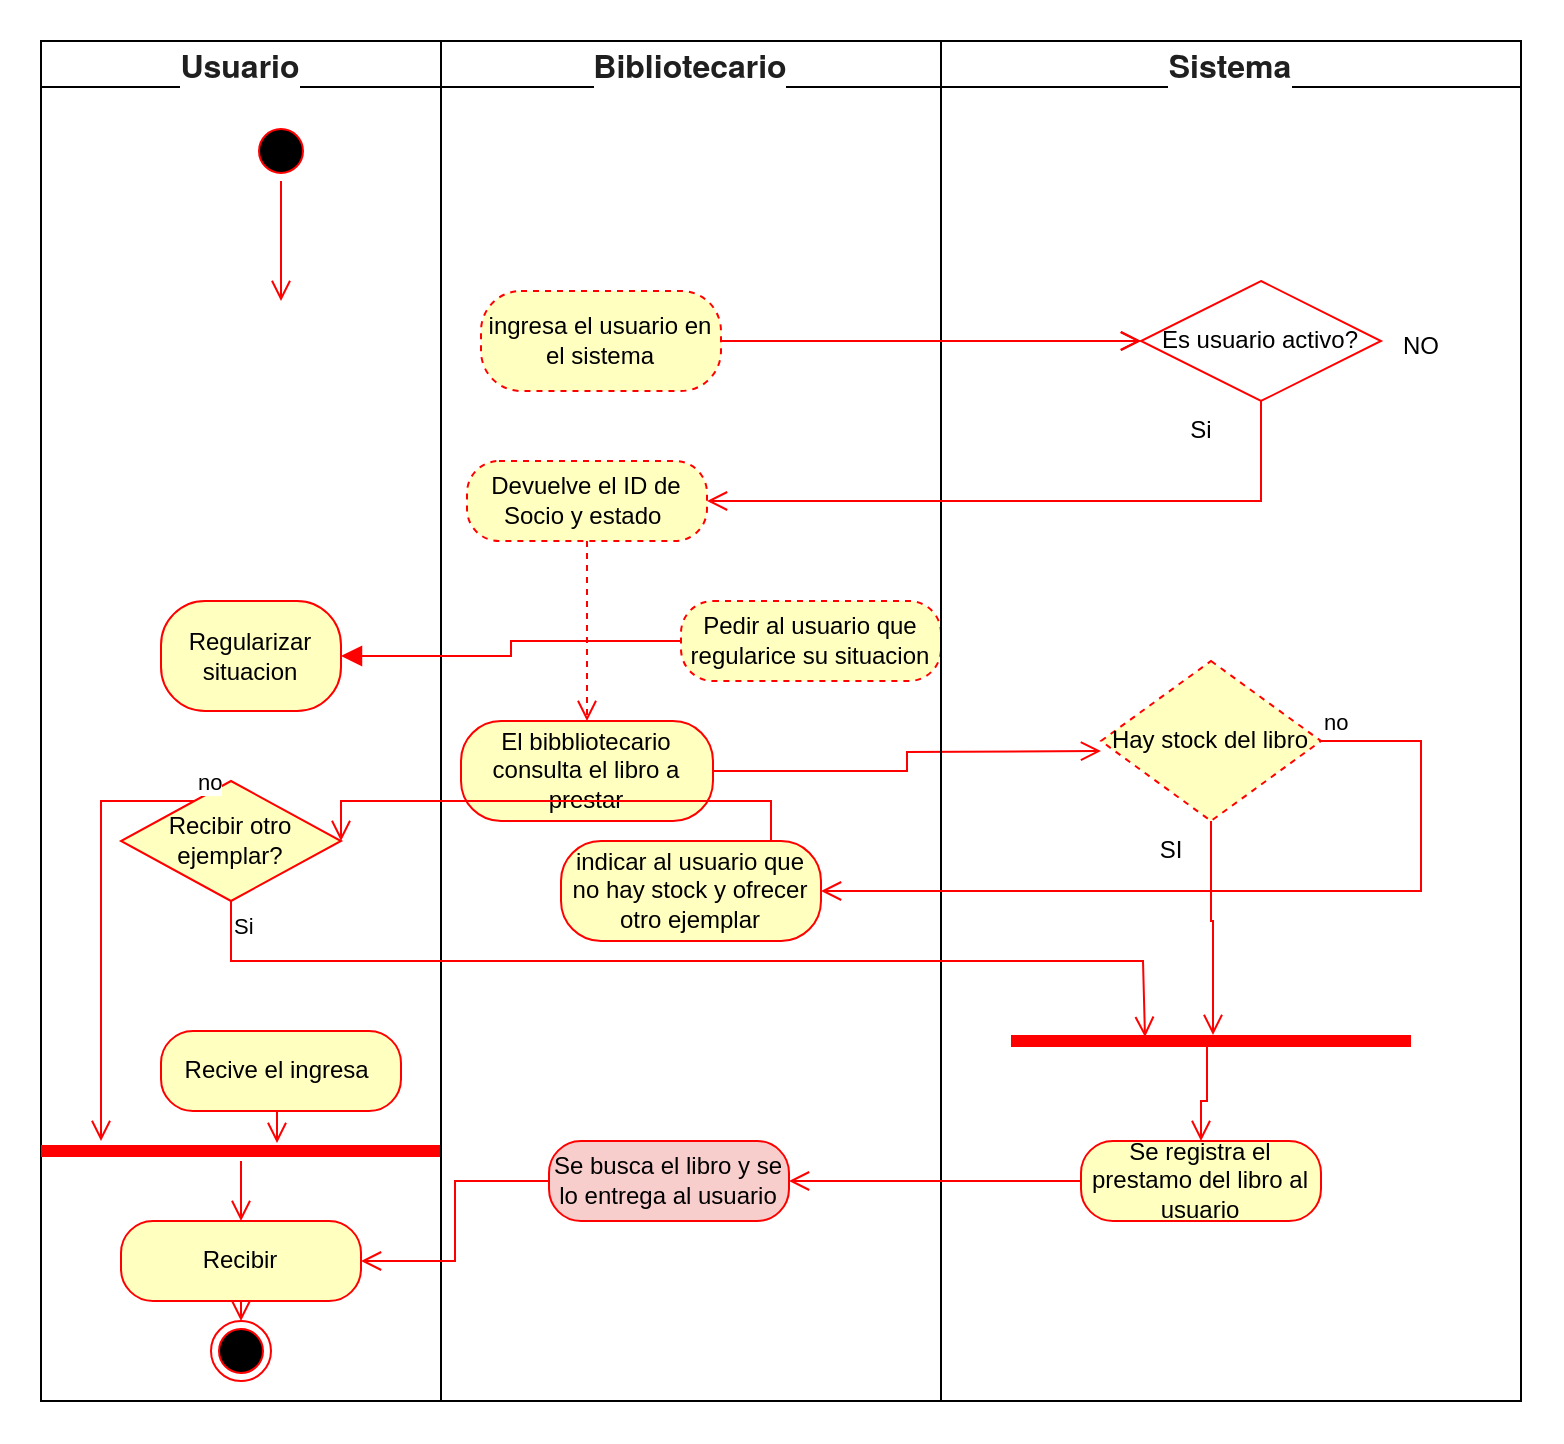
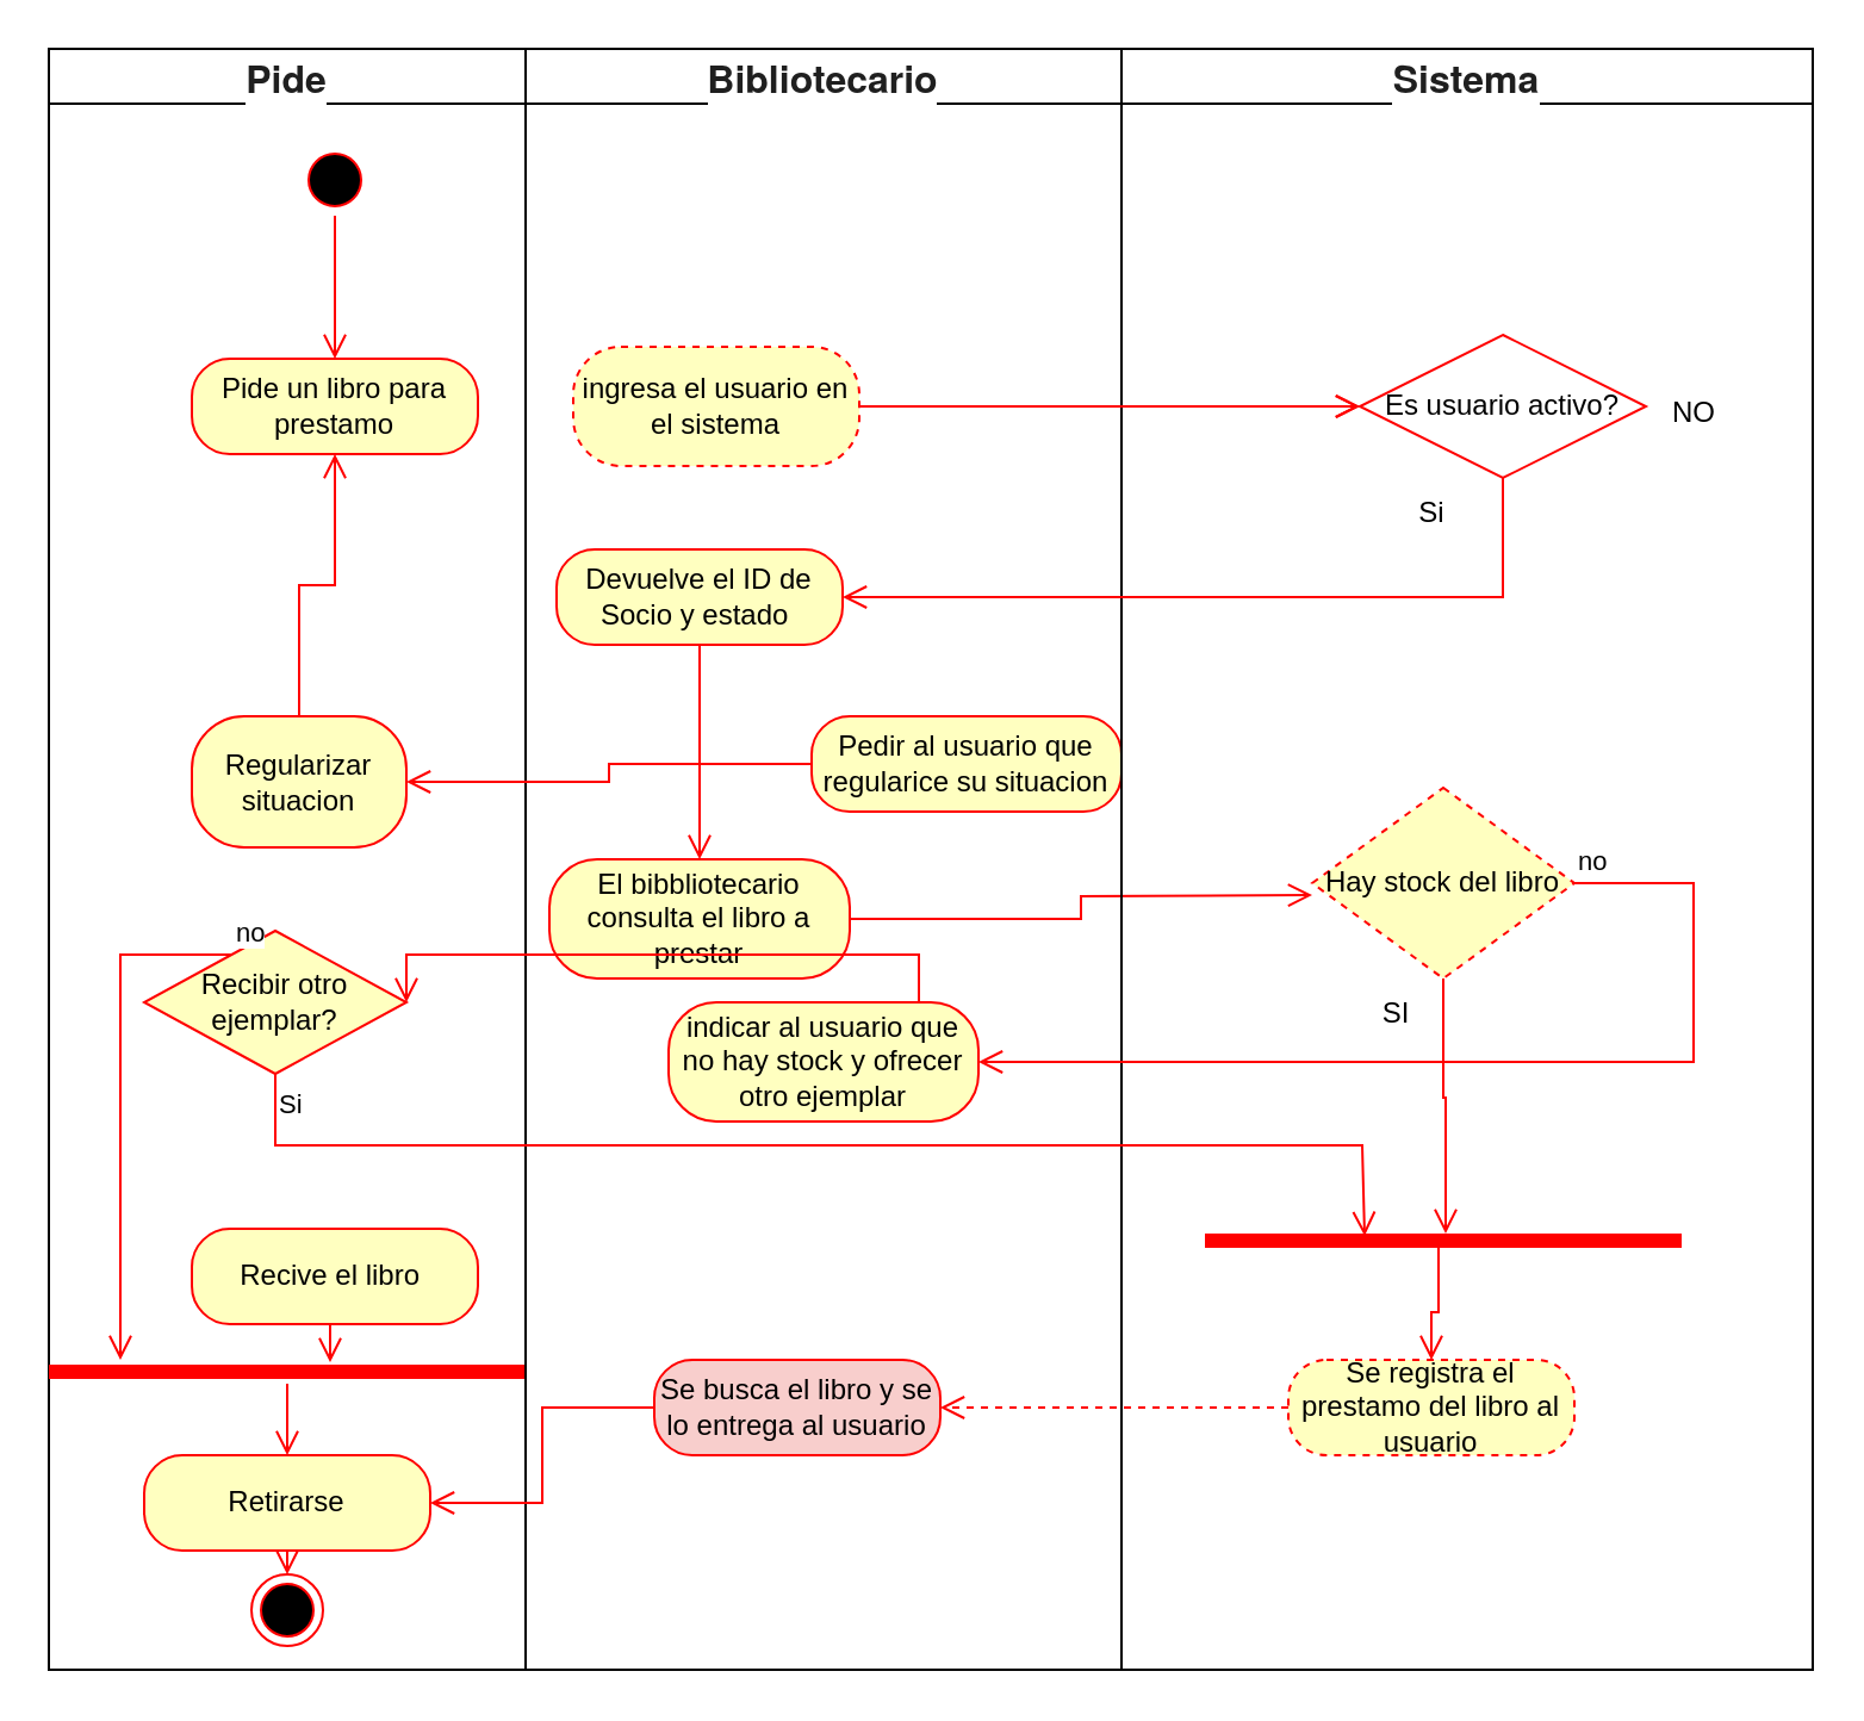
  <mxCell id="0" />
  <mxCell id="1" parent="0" />
- <mxCell id="2" value="&lt;span style=&quot;color: rgb(31, 31, 31); font-family: &amp;quot;Google Sans&amp;quot;, &amp;quot;Helvetica Neue&amp;quot;, sans-serif; font-size: 16px; text-align: left; background-color: rgb(255, 255, 255);&quot;&gt;Usuario&lt;/span&gt;" style="swimlane;whiteSpace=wrap;html=1;" parent="1" vertex="1"><mxGeometry x="20" y="20" width="200" height="680" as="geometry" /></mxCell>
+ <mxCell id="2" value="&lt;span style=&quot;color: rgb(31, 31, 31); font-family: &amp;quot;Google Sans&amp;quot;, &amp;quot;Helvetica Neue&amp;quot;, sans-serif; font-size: 16px; text-align: left; background-color: rgb(255, 255, 255);&quot;&gt;Pide&lt;/span&gt;" style="swimlane;whiteSpace=wrap;html=1;" parent="1" vertex="1"><mxGeometry x="20" y="20" width="200" height="680" as="geometry" /></mxCell>
  <mxCell id="3" value="" style="ellipse;html=1;shape=startState;fillColor=#000000;strokeColor=#ff0000;" parent="2" vertex="1"><mxGeometry x="105" y="40" width="30" height="30" as="geometry" /></mxCell>
  <mxCell id="4" value="" style="edgeStyle=orthogonalEdgeStyle;html=1;verticalAlign=bottom;endArrow=open;endSize=8;strokeColor=#ff0000;rounded=0;" parent="2" source="3" edge="1"><mxGeometry relative="1" as="geometry"><mxPoint x="120" y="130" as="targetPoint" /></mxGeometry></mxCell>
- <mxCell id="6" value="Recive el ingresa&amp;nbsp;" style="rounded=1;whiteSpace=wrap;html=1;arcSize=40;fontColor=#000000;fillColor=#ffffc0;strokeColor=#ff0000;" parent="2" vertex="1"><mxGeometry x="60" y="495" width="120" height="40" as="geometry" /></mxCell>
+ <mxCell id="5" value="Pide un libro para prestamo" style="rounded=1;whiteSpace=wrap;html=1;arcSize=40;fontColor=#000000;fillColor=#ffffc0;strokeColor=#ff0000;" parent="2" vertex="1"><mxGeometry x="60" y="130" width="120" height="40" as="geometry" /></mxCell>
+ <mxCell id="6" value="Recive el libro&amp;nbsp;" style="rounded=1;whiteSpace=wrap;html=1;arcSize=40;fontColor=#000000;fillColor=#ffffc0;strokeColor=#ff0000;" parent="2" vertex="1"><mxGeometry x="60" y="495" width="120" height="40" as="geometry" /></mxCell>
  <mxCell id="7" value="" style="ellipse;html=1;shape=endState;fillColor=#000000;strokeColor=#ff0000;" parent="2" vertex="1"><mxGeometry x="85" y="640" width="30" height="30" as="geometry" /></mxCell>
+ <mxCell id="8" style="edgeStyle=orthogonalEdgeStyle;rounded=0;orthogonalLoop=1;jettySize=auto;html=1;entryX=0.5;entryY=1;entryDx=0;entryDy=0;strokeColor=#ff0000;align=left;verticalAlign=top;fontFamily=Helvetica;fontSize=11;fontColor=default;labelBackgroundColor=default;endArrow=open;endSize=8;" parent="2" source="9" target="5" edge="1"><mxGeometry relative="1" as="geometry" /></mxCell>
  <mxCell id="9" value="Regularizar situacion" style="rounded=1;whiteSpace=wrap;html=1;arcSize=40;fontColor=#000000;fillColor=#ffffc0;strokeColor=#ff0000;" parent="2" vertex="1"><mxGeometry x="60" y="280" width="90" height="55" as="geometry" /></mxCell>
- <mxCell id="10" value="Recibir" style="rounded=1;whiteSpace=wrap;html=1;arcSize=40;fontColor=#000000;fillColor=#ffffc0;strokeColor=#ff0000;" parent="2" vertex="1"><mxGeometry x="40" y="590" width="120" height="40" as="geometry" /></mxCell>
+ <mxCell id="10" value="Retirarse" style="rounded=1;whiteSpace=wrap;html=1;arcSize=40;fontColor=#000000;fillColor=#ffffc0;strokeColor=#ff0000;" parent="2" vertex="1"><mxGeometry x="40" y="590" width="120" height="40" as="geometry" /></mxCell>
  <mxCell id="11" value="" style="edgeStyle=orthogonalEdgeStyle;html=1;verticalAlign=bottom;endArrow=open;endSize=8;strokeColor=#ff0000;rounded=0;" parent="2" source="10" edge="1"><mxGeometry relative="1" as="geometry"><mxPoint x="100" y="640" as="targetPoint" /></mxGeometry></mxCell>
  <mxCell id="12" value="" style="shape=line;html=1;strokeWidth=6;strokeColor=#ff0000;" parent="2" vertex="1"><mxGeometry y="550" width="200" height="10" as="geometry" /></mxCell>
  <mxCell id="13" value="" style="edgeStyle=orthogonalEdgeStyle;html=1;verticalAlign=bottom;endArrow=open;endSize=8;strokeColor=#ff0000;rounded=0;entryX=0.5;entryY=0;entryDx=0;entryDy=0;" parent="2" source="12" target="10" edge="1"><mxGeometry relative="1" as="geometry"><mxPoint x="100" y="552" as="targetPoint" /></mxGeometry></mxCell>
  <mxCell id="14" value="Recibir otro ejemplar?" style="rhombus;whiteSpace=wrap;html=1;fontColor=#000000;fillColor=#ffffc0;strokeColor=#ff0000;" parent="2" vertex="1"><mxGeometry x="40" y="370" width="110" height="60" as="geometry" /></mxCell>
  <mxCell id="15" value="no" style="edgeStyle=orthogonalEdgeStyle;html=1;align=left;verticalAlign=bottom;endArrow=open;endSize=8;strokeColor=#ff0000;rounded=0;" parent="2" source="14" target="12" edge="1"><mxGeometry x="-1" relative="1" as="geometry"><mxPoint x="20" y="510" as="targetPoint" /><Array as="points"><mxPoint x="30" y="380" /></Array></mxGeometry></mxCell>
  <mxCell id="16" style="edgeStyle=orthogonalEdgeStyle;rounded=0;orthogonalLoop=1;jettySize=auto;html=1;exitX=0.5;exitY=1;exitDx=0;exitDy=0;entryX=0.59;entryY=0.1;entryDx=0;entryDy=0;entryPerimeter=0;strokeColor=#ff0000;align=left;verticalAlign=top;fontFamily=Helvetica;fontSize=11;fontColor=default;labelBackgroundColor=default;endArrow=open;endSize=8;" parent="2" source="6" target="12" edge="1"><mxGeometry relative="1" as="geometry" /></mxCell>
  <mxCell id="17" value="&lt;span style=&quot;color: rgb(31, 31, 31); font-family: &amp;quot;Google Sans&amp;quot;, &amp;quot;Helvetica Neue&amp;quot;, sans-serif; font-size: 16px; text-align: left; background-color: rgb(255, 255, 255);&quot;&gt;Bibliotecario&lt;/span&gt;" style="swimlane;whiteSpace=wrap;html=1;" parent="1" vertex="1"><mxGeometry x="220" y="20" width="250" height="680" as="geometry" /></mxCell>
  <mxCell id="18" value="ingresa el usuario en el sistema" style="rounded=1;whiteSpace=wrap;html=1;arcSize=40;fontColor=#000000;fillColor=#ffffc0;strokeColor=#ff0000;dashed=1;" parent="17" vertex="1"><mxGeometry x="20" y="125" width="120" height="50" as="geometry" /></mxCell>
  <mxCell id="19" style="edgeStyle=orthogonalEdgeStyle;rounded=0;orthogonalLoop=1;jettySize=auto;html=1;strokeColor=#ff0000;align=left;verticalAlign=top;fontFamily=Helvetica;fontSize=11;fontColor=default;labelBackgroundColor=default;endArrow=open;endSize=8;" parent="17" source="20" edge="1"><mxGeometry relative="1" as="geometry"><mxPoint x="330" y="355" as="targetPoint" /></mxGeometry></mxCell>
  <mxCell id="20" value="El bibbliotecario consulta el libro a prestar" style="rounded=1;whiteSpace=wrap;html=1;arcSize=40;fontColor=#000000;fillColor=#ffffc0;strokeColor=#ff0000;" parent="17" vertex="1"><mxGeometry x="10" y="340" width="126" height="50" as="geometry" /></mxCell>
- <mxCell id="21" style="edgeStyle=orthogonalEdgeStyle;rounded=0;orthogonalLoop=1;jettySize=auto;html=1;entryX=0.5;entryY=0;entryDx=0;entryDy=0;strokeColor=#ff0000;align=left;verticalAlign=top;fontFamily=Helvetica;fontSize=11;fontColor=default;labelBackgroundColor=default;endArrow=open;endSize=8;dashed=1;" parent="17" source="22" target="20" edge="1"><mxGeometry relative="1" as="geometry" /></mxCell>
- <mxCell id="22" value="Devuelve el ID de Socio y estado&amp;nbsp;" style="rounded=1;whiteSpace=wrap;html=1;arcSize=40;fontColor=#000000;fillColor=#ffffc0;strokeColor=#ff0000;dashed=1;" parent="17" vertex="1"><mxGeometry x="13" y="210" width="120" height="40" as="geometry" /></mxCell>
+ <mxCell id="21" style="edgeStyle=orthogonalEdgeStyle;rounded=0;orthogonalLoop=1;jettySize=auto;html=1;entryX=0.5;entryY=0;entryDx=0;entryDy=0;strokeColor=#ff0000;align=left;verticalAlign=top;fontFamily=Helvetica;fontSize=11;fontColor=default;labelBackgroundColor=default;endArrow=open;endSize=8;" parent="17" source="22" target="20" edge="1"><mxGeometry relative="1" as="geometry" /></mxCell>
+ <mxCell id="22" value="Devuelve el ID de Socio y estado&amp;nbsp;" style="rounded=1;whiteSpace=wrap;html=1;arcSize=40;fontColor=#000000;fillColor=#ffffc0;strokeColor=#ff0000;" parent="17" vertex="1"><mxGeometry x="13" y="210" width="120" height="40" as="geometry" /></mxCell>
  <mxCell id="23" value="Se busca el libro y se lo entrega al usuario" style="rounded=1;whiteSpace=wrap;html=1;arcSize=40;fontColor=#000000;fillColor=#f8cecc;strokeColor=#ff0000;" parent="17" vertex="1"><mxGeometry x="54" y="550" width="120" height="40" as="geometry" /></mxCell>
- <mxCell id="24" value="Pedir al usuario que regularice su situacion" style="rounded=1;whiteSpace=wrap;html=1;arcSize=40;fontColor=#000000;fillColor=#ffffc0;strokeColor=#ff0000;dashed=1;" parent="17" vertex="1"><mxGeometry x="120" y="280" width="130" height="40" as="geometry" /></mxCell>
+ <mxCell id="24" value="Pedir al usuario que regularice su situacion" style="rounded=1;whiteSpace=wrap;html=1;arcSize=40;fontColor=#000000;fillColor=#ffffc0;strokeColor=#ff0000;" parent="17" vertex="1"><mxGeometry x="120" y="280" width="130" height="40" as="geometry" /></mxCell>
  <mxCell id="25" style="edgeStyle=orthogonalEdgeStyle;rounded=0;orthogonalLoop=1;jettySize=auto;html=1;strokeColor=#ff0000;align=left;verticalAlign=top;fontFamily=Helvetica;fontSize=11;fontColor=default;labelBackgroundColor=default;endArrow=open;endSize=8;" parent="17" source="18" target="29" edge="1"><mxGeometry relative="1" as="geometry" /></mxCell>
  <mxCell id="26" value="indicar al usuario que no hay stock y ofrecer otro ejemplar" style="rounded=1;whiteSpace=wrap;html=1;arcSize=40;fontColor=#000000;fillColor=#ffffc0;strokeColor=#ff0000;" parent="17" vertex="1"><mxGeometry x="60" y="400" width="130" height="50" as="geometry" /></mxCell>
  <mxCell id="27" value="&lt;span style=&quot;color: rgb(31, 31, 31); font-family: &amp;quot;Google Sans&amp;quot;, &amp;quot;Helvetica Neue&amp;quot;, sans-serif; font-size: 16px; text-align: left; background-color: rgb(255, 255, 255);&quot;&gt;Sistema&lt;/span&gt;" style="swimlane;whiteSpace=wrap;html=1;" parent="1" vertex="1"><mxGeometry x="470" y="20" width="290" height="680" as="geometry" /></mxCell>
  <mxCell id="28" value="" style="edgeStyle=orthogonalEdgeStyle;html=1;verticalAlign=top;endArrow=open;endSize=8;strokeColor=#ff0000;rounded=0;entryX=1;entryY=0.5;entryDx=0;entryDy=0;fillColor=#ffcc99;align=left;fontFamily=Helvetica;fontSize=11;fontColor=default;labelBackgroundColor=default;" parent="27" target="22" edge="1"><mxGeometry relative="1" as="geometry"><mxPoint x="90" y="230" as="targetPoint" /><mxPoint x="150" y="170" as="sourcePoint" /><Array as="points"><mxPoint x="150" y="171" /><mxPoint x="160" y="171" /><mxPoint x="160" y="230" /></Array></mxGeometry></mxCell>
  <mxCell id="29" value="Es usuario activo?" style="rhombus;whiteSpace=wrap;html=1;fontColor=#000000;fillColor=#ffffff;strokeColor=#ff0000;" parent="27" vertex="1"><mxGeometry x="100" y="120" width="120" height="60" as="geometry" /></mxCell>
  <mxCell id="30" value="Hay stock del libro" style="rhombus;whiteSpace=wrap;html=1;fontColor=#000000;fillColor=#ffffc0;strokeColor=#ff0000;dashed=1;" parent="27" vertex="1"><mxGeometry x="80" y="310" width="110" height="80" as="geometry" /></mxCell>
- <mxCell id="31" value="Se registra el prestamo del libro al usuario" style="rounded=1;whiteSpace=wrap;html=1;arcSize=40;fontColor=#000000;fillColor=#ffffc0;strokeColor=#ff0000;" parent="27" vertex="1"><mxGeometry x="70" y="550" width="120" height="40" as="geometry" /></mxCell>
+ <mxCell id="31" value="Se registra el prestamo del libro al usuario" style="rounded=1;whiteSpace=wrap;html=1;arcSize=40;fontColor=#000000;fillColor=#ffffc0;strokeColor=#ff0000;dashed=1;" parent="27" vertex="1"><mxGeometry x="70" y="550" width="120" height="40" as="geometry" /></mxCell>
  <mxCell id="32" style="edgeStyle=orthogonalEdgeStyle;rounded=0;orthogonalLoop=1;jettySize=auto;html=1;entryX=0.5;entryY=0;entryDx=0;entryDy=0;exitX=0.49;exitY=0.5;exitDx=0;exitDy=0;exitPerimeter=0;strokeColor=#ff0000;align=left;verticalAlign=top;fontFamily=Helvetica;fontSize=11;fontColor=default;labelBackgroundColor=default;endArrow=open;endSize=8;" parent="27" source="33" target="31" edge="1"><mxGeometry relative="1" as="geometry" /></mxCell>
  <mxCell id="33" value="" style="shape=line;html=1;strokeWidth=6;strokeColor=#ff0000;" parent="27" vertex="1"><mxGeometry x="35" y="490" width="200" height="20" as="geometry" /></mxCell>
  <mxCell id="34" style="edgeStyle=orthogonalEdgeStyle;rounded=0;orthogonalLoop=1;jettySize=auto;html=1;strokeColor=#ff0000;align=left;verticalAlign=top;fontFamily=Helvetica;fontSize=11;fontColor=default;labelBackgroundColor=default;endArrow=open;endSize=8;entryX=0.505;entryY=0.35;entryDx=0;entryDy=0;entryPerimeter=0;" parent="27" source="30" target="33" edge="1"><mxGeometry relative="1" as="geometry"><mxPoint x="135" y="460" as="targetPoint" /></mxGeometry></mxCell>
  <mxCell id="35" value="Si" style="text;html=1;align=center;verticalAlign=middle;resizable=0;points=[];autosize=1;strokeColor=none;fillColor=none;" parent="27" vertex="1"><mxGeometry x="115" y="180" width="30" height="30" as="geometry" /></mxCell>
  <mxCell id="36" value="SI" style="text;html=1;align=center;verticalAlign=middle;resizable=0;points=[];autosize=1;strokeColor=none;fillColor=none;" parent="27" vertex="1"><mxGeometry x="100" y="390" width="30" height="30" as="geometry" /></mxCell>
  <mxCell id="37" style="edgeStyle=orthogonalEdgeStyle;rounded=0;orthogonalLoop=1;jettySize=auto;html=1;strokeColor=#ff0000;align=left;verticalAlign=top;fontFamily=Helvetica;fontSize=11;fontColor=default;labelBackgroundColor=default;endArrow=open;endSize=8;" parent="1" source="18" edge="1"><mxGeometry relative="1" as="geometry"><mxPoint x="570" y="170" as="targetPoint" /></mxGeometry></mxCell>
- <mxCell id="38" style="edgeStyle=orthogonalEdgeStyle;rounded=0;orthogonalLoop=1;jettySize=auto;html=1;entryX=1;entryY=0.5;entryDx=0;entryDy=0;strokeColor=#ff0000;align=left;verticalAlign=top;fontFamily=Helvetica;fontSize=11;fontColor=default;labelBackgroundColor=default;endArrow=block;endSize=8;" parent="1" source="24" target="9" edge="1"><mxGeometry relative="1" as="geometry" /></mxCell>
+ <mxCell id="38" style="edgeStyle=orthogonalEdgeStyle;rounded=0;orthogonalLoop=1;jettySize=auto;html=1;entryX=1;entryY=0.5;entryDx=0;entryDy=0;strokeColor=#ff0000;align=left;verticalAlign=top;fontFamily=Helvetica;fontSize=11;fontColor=default;labelBackgroundColor=default;endArrow=open;endSize=8;" parent="1" source="24" target="9" edge="1"><mxGeometry relative="1" as="geometry" /></mxCell>
  <mxCell id="39" value="" style="edgeStyle=orthogonalEdgeStyle;html=1;verticalAlign=bottom;endArrow=open;endSize=8;strokeColor=#ff0000;rounded=0;" parent="1" source="23" target="10" edge="1"><mxGeometry relative="1" as="geometry"><mxPoint x="334" y="620" as="targetPoint" /></mxGeometry></mxCell>
  <mxCell id="40" value="no" style="edgeStyle=orthogonalEdgeStyle;html=1;align=left;verticalAlign=bottom;endArrow=open;endSize=8;strokeColor=#ff0000;rounded=0;entryX=1;entryY=0.5;entryDx=0;entryDy=0;" parent="1" source="30" target="26" edge="1"><mxGeometry x="-1" relative="1" as="geometry"><mxPoint x="350" y="500" as="targetPoint" /><Array as="points"><mxPoint x="710" y="370" /><mxPoint x="710" y="445" /></Array></mxGeometry></mxCell>
  <mxCell id="41" value="" style="edgeStyle=orthogonalEdgeStyle;html=1;verticalAlign=bottom;endArrow=open;endSize=8;strokeColor=#ff0000;rounded=0;entryX=1;entryY=0.5;entryDx=0;entryDy=0;" parent="1" source="26" target="14" edge="1"><mxGeometry relative="1" as="geometry"><mxPoint x="210" y="420" as="targetPoint" /><Array as="points"><mxPoint x="385" y="400" /></Array></mxGeometry></mxCell>
  <mxCell id="42" value="Si" style="edgeStyle=orthogonalEdgeStyle;html=1;align=left;verticalAlign=top;endArrow=open;endSize=8;strokeColor=#ff0000;rounded=0;entryX=0.335;entryY=0.4;entryDx=0;entryDy=0;entryPerimeter=0;" parent="1" source="14" target="33" edge="1"><mxGeometry x="-1" relative="1" as="geometry"><mxPoint x="570" y="500" as="targetPoint" /><Array as="points"><mxPoint x="115" y="480" /><mxPoint x="571" y="480" /></Array></mxGeometry></mxCell>
- <mxCell id="43" style="edgeStyle=orthogonalEdgeStyle;rounded=0;orthogonalLoop=1;jettySize=auto;html=1;entryX=1;entryY=0.5;entryDx=0;entryDy=0;strokeColor=#ff0000;align=left;verticalAlign=top;fontFamily=Helvetica;fontSize=11;fontColor=default;labelBackgroundColor=default;endArrow=open;endSize=8;" parent="1" source="31" target="23" edge="1"><mxGeometry relative="1" as="geometry" /></mxCell>
+ <mxCell id="43" style="edgeStyle=orthogonalEdgeStyle;rounded=0;orthogonalLoop=1;jettySize=auto;html=1;entryX=1;entryY=0.5;entryDx=0;entryDy=0;strokeColor=#ff0000;align=left;verticalAlign=top;fontFamily=Helvetica;fontSize=11;fontColor=default;labelBackgroundColor=default;endArrow=open;endSize=8;dashed=1;" parent="1" source="31" target="23" edge="1"><mxGeometry relative="1" as="geometry" /></mxCell>
  <mxCell id="44" value="NO" style="text;html=1;align=center;verticalAlign=middle;resizable=0;points=[];autosize=1;strokeColor=none;fillColor=none;" parent="1" vertex="1"><mxGeometry x="690" y="158" width="40" height="30" as="geometry" /></mxCell>
